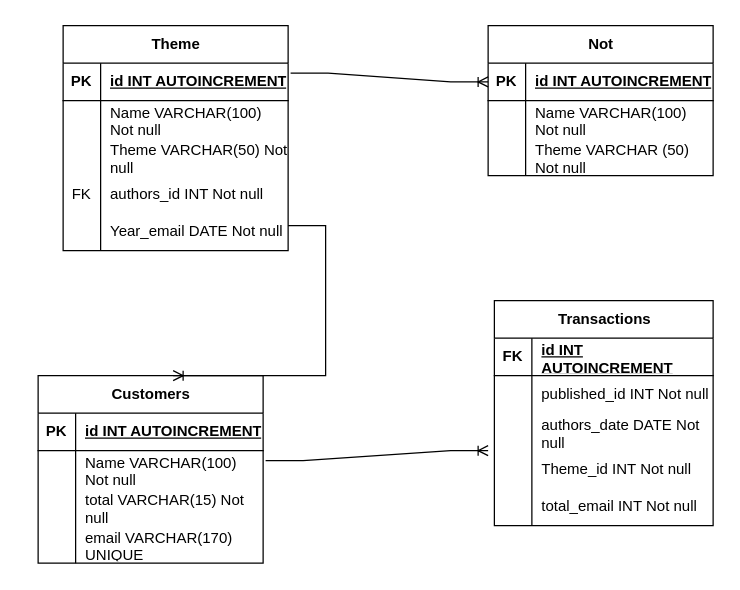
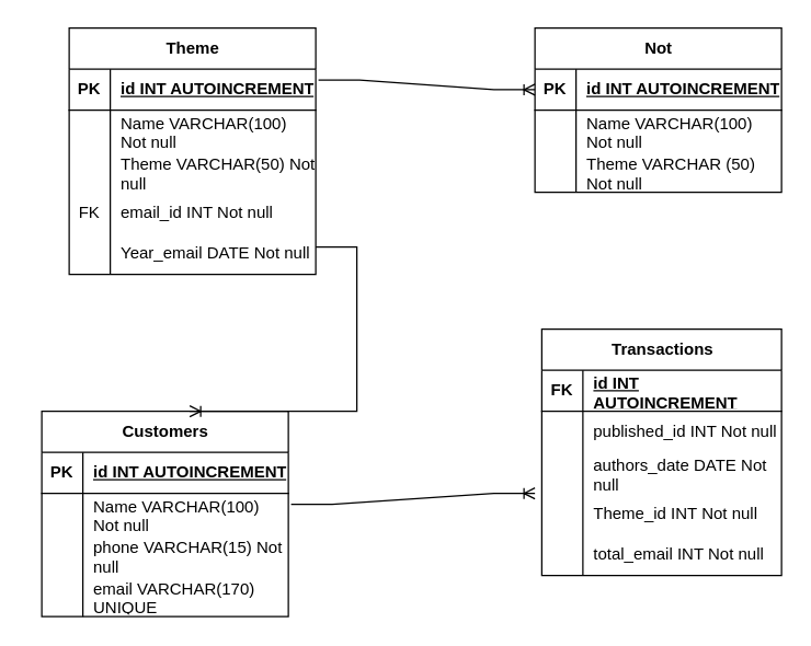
  <mxCell id="0" />
  <mxCell id="1" parent="0" />
  <mxCell id="2" value="Theme" style="shape=table;startSize=30;container=1;collapsible=1;childLayout=tableLayout;fixedRows=1;rowLines=0;fontStyle=1;align=center;resizeLast=1;html=1;" vertex="1" parent="1"><mxGeometry x="50" y="20" width="180" height="180" as="geometry" /></mxCell>
  <mxCell id="3" value="" style="shape=tableRow;horizontal=0;startSize=0;swimlaneHead=0;swimlaneBody=0;fillColor=none;collapsible=0;dropTarget=0;points=[[0,0.5],[1,0.5]];portConstraint=eastwest;top=0;left=0;right=0;bottom=1;" vertex="1" parent="2"><mxGeometry y="30" width="180" height="30" as="geometry" /></mxCell>
  <mxCell id="4" value="PK" style="shape=partialRectangle;connectable=0;fillColor=none;top=0;left=0;bottom=0;right=0;fontStyle=1;overflow=hidden;whiteSpace=wrap;html=1;" vertex="1" parent="3"><mxGeometry width="30" height="30" as="geometry"><mxRectangle width="30" height="30" as="alternateBounds" /></mxGeometry></mxCell>
  <mxCell id="5" value="id INT AUTOINCREMENT" style="shape=partialRectangle;connectable=0;fillColor=none;top=0;left=0;bottom=0;right=0;align=left;spacingLeft=6;fontStyle=5;overflow=hidden;whiteSpace=wrap;html=1;" vertex="1" parent="3"><mxGeometry x="30" width="150" height="30" as="geometry"><mxRectangle width="150" height="30" as="alternateBounds" /></mxGeometry></mxCell>
  <mxCell id="6" value="" style="shape=tableRow;horizontal=0;startSize=0;swimlaneHead=0;swimlaneBody=0;fillColor=none;collapsible=0;dropTarget=0;points=[[0,0.5],[1,0.5]];portConstraint=eastwest;top=0;left=0;right=0;bottom=0;" vertex="1" parent="2"><mxGeometry y="60" width="180" height="30" as="geometry" /></mxCell>
  <mxCell id="7" value="" style="shape=partialRectangle;connectable=0;fillColor=none;top=0;left=0;bottom=0;right=0;editable=1;overflow=hidden;whiteSpace=wrap;html=1;" vertex="1" parent="6"><mxGeometry width="30" height="30" as="geometry"><mxRectangle width="30" height="30" as="alternateBounds" /></mxGeometry></mxCell>
  <mxCell id="8" value="Name VARCHAR(100) Not null" style="shape=partialRectangle;connectable=0;fillColor=none;top=0;left=0;bottom=0;right=0;align=left;spacingLeft=6;overflow=hidden;whiteSpace=wrap;html=1;" vertex="1" parent="6"><mxGeometry x="30" width="150" height="30" as="geometry"><mxRectangle width="150" height="30" as="alternateBounds" /></mxGeometry></mxCell>
  <mxCell id="9" value="" style="shape=tableRow;horizontal=0;startSize=0;swimlaneHead=0;swimlaneBody=0;fillColor=none;collapsible=0;dropTarget=0;points=[[0,0.5],[1,0.5]];portConstraint=eastwest;top=0;left=0;right=0;bottom=0;" vertex="1" parent="2"><mxGeometry y="90" width="180" height="30" as="geometry" /></mxCell>
  <mxCell id="10" value="" style="shape=partialRectangle;connectable=0;fillColor=none;top=0;left=0;bottom=0;right=0;editable=1;overflow=hidden;whiteSpace=wrap;html=1;" vertex="1" parent="9"><mxGeometry width="30" height="30" as="geometry"><mxRectangle width="30" height="30" as="alternateBounds" /></mxGeometry></mxCell>
  <mxCell id="11" value="Theme VARCHAR(50) Not null" style="shape=partialRectangle;connectable=0;fillColor=none;top=0;left=0;bottom=0;right=0;align=left;spacingLeft=6;overflow=hidden;whiteSpace=wrap;html=1;" vertex="1" parent="9"><mxGeometry x="30" width="150" height="30" as="geometry"><mxRectangle width="150" height="30" as="alternateBounds" /></mxGeometry></mxCell>
  <mxCell id="12" value="" style="shape=tableRow;horizontal=0;startSize=0;swimlaneHead=0;swimlaneBody=0;fillColor=none;collapsible=0;dropTarget=0;points=[[0,0.5],[1,0.5]];portConstraint=eastwest;top=0;left=0;right=0;bottom=0;" vertex="1" parent="2"><mxGeometry y="120" width="180" height="30" as="geometry" /></mxCell>
  <mxCell id="13" value="FK" style="shape=partialRectangle;connectable=0;fillColor=none;top=0;left=0;bottom=0;right=0;editable=1;overflow=hidden;whiteSpace=wrap;html=1;" vertex="1" parent="12"><mxGeometry width="30" height="30" as="geometry"><mxRectangle width="30" height="30" as="alternateBounds" /></mxGeometry></mxCell>
- <mxCell id="14" value="authors_id INT Not null" style="shape=partialRectangle;connectable=0;fillColor=none;top=0;left=0;bottom=0;right=0;align=left;spacingLeft=6;overflow=hidden;whiteSpace=wrap;html=1;" vertex="1" parent="12"><mxGeometry x="30" width="150" height="30" as="geometry"><mxRectangle width="150" height="30" as="alternateBounds" /></mxGeometry></mxCell>
+ <mxCell id="14" value="email_id INT Not null" style="shape=partialRectangle;connectable=0;fillColor=none;top=0;left=0;bottom=0;right=0;align=left;spacingLeft=6;overflow=hidden;whiteSpace=wrap;html=1;" vertex="1" parent="12"><mxGeometry x="30" width="150" height="30" as="geometry"><mxRectangle width="150" height="30" as="alternateBounds" /></mxGeometry></mxCell>
  <mxCell id="15" value="" style="shape=tableRow;horizontal=0;startSize=0;swimlaneHead=0;swimlaneBody=0;fillColor=none;collapsible=0;dropTarget=0;points=[[0,0.5],[1,0.5]];portConstraint=eastwest;top=0;left=0;right=0;bottom=0;" vertex="1" parent="2"><mxGeometry y="150" width="180" height="30" as="geometry" /></mxCell>
  <mxCell id="16" value="" style="shape=partialRectangle;connectable=0;fillColor=none;top=0;left=0;bottom=0;right=0;editable=1;overflow=hidden;whiteSpace=wrap;html=1;" vertex="1" parent="15"><mxGeometry width="30" height="30" as="geometry"><mxRectangle width="30" height="30" as="alternateBounds" /></mxGeometry></mxCell>
  <mxCell id="17" value="Year_email DATE Not null&amp;nbsp;" style="shape=partialRectangle;connectable=0;fillColor=none;top=0;left=0;bottom=0;right=0;align=left;spacingLeft=6;overflow=hidden;whiteSpace=wrap;html=1;" vertex="1" parent="15"><mxGeometry x="30" width="150" height="30" as="geometry"><mxRectangle width="150" height="30" as="alternateBounds" /></mxGeometry></mxCell>
  <mxCell id="18" value="Customers" style="shape=table;startSize=30;container=1;collapsible=1;childLayout=tableLayout;fixedRows=1;rowLines=0;fontStyle=1;align=center;resizeLast=1;html=1;" vertex="1" parent="1"><mxGeometry x="30" y="300" width="180" height="150" as="geometry" /></mxCell>
  <mxCell id="19" value="" style="shape=tableRow;horizontal=0;startSize=0;swimlaneHead=0;swimlaneBody=0;fillColor=none;collapsible=0;dropTarget=0;points=[[0,0.5],[1,0.5]];portConstraint=eastwest;top=0;left=0;right=0;bottom=1;" vertex="1" parent="18"><mxGeometry y="30" width="180" height="30" as="geometry" /></mxCell>
  <mxCell id="20" value="PK" style="shape=partialRectangle;connectable=0;fillColor=none;top=0;left=0;bottom=0;right=0;fontStyle=1;overflow=hidden;whiteSpace=wrap;html=1;" vertex="1" parent="19"><mxGeometry width="30" height="30" as="geometry"><mxRectangle width="30" height="30" as="alternateBounds" /></mxGeometry></mxCell>
  <mxCell id="21" value="id INT AUTOINCREMENT" style="shape=partialRectangle;connectable=0;fillColor=none;top=0;left=0;bottom=0;right=0;align=left;spacingLeft=6;fontStyle=5;overflow=hidden;whiteSpace=wrap;html=1;" vertex="1" parent="19"><mxGeometry x="30" width="150" height="30" as="geometry"><mxRectangle width="150" height="30" as="alternateBounds" /></mxGeometry></mxCell>
  <mxCell id="22" value="" style="shape=tableRow;horizontal=0;startSize=0;swimlaneHead=0;swimlaneBody=0;fillColor=none;collapsible=0;dropTarget=0;points=[[0,0.5],[1,0.5]];portConstraint=eastwest;top=0;left=0;right=0;bottom=0;" vertex="1" parent="18"><mxGeometry y="60" width="180" height="30" as="geometry" /></mxCell>
  <mxCell id="23" value="" style="shape=partialRectangle;connectable=0;fillColor=none;top=0;left=0;bottom=0;right=0;editable=1;overflow=hidden;whiteSpace=wrap;html=1;" vertex="1" parent="22"><mxGeometry width="30" height="30" as="geometry"><mxRectangle width="30" height="30" as="alternateBounds" /></mxGeometry></mxCell>
  <mxCell id="24" value="Name VARCHAR(100) Not null" style="shape=partialRectangle;connectable=0;fillColor=none;top=0;left=0;bottom=0;right=0;align=left;spacingLeft=6;overflow=hidden;whiteSpace=wrap;html=1;" vertex="1" parent="22"><mxGeometry x="30" width="150" height="30" as="geometry"><mxRectangle width="150" height="30" as="alternateBounds" /></mxGeometry></mxCell>
  <mxCell id="25" value="" style="shape=tableRow;horizontal=0;startSize=0;swimlaneHead=0;swimlaneBody=0;fillColor=none;collapsible=0;dropTarget=0;points=[[0,0.5],[1,0.5]];portConstraint=eastwest;top=0;left=0;right=0;bottom=0;" vertex="1" parent="18"><mxGeometry y="90" width="180" height="30" as="geometry" /></mxCell>
  <mxCell id="26" value="" style="shape=partialRectangle;connectable=0;fillColor=none;top=0;left=0;bottom=0;right=0;editable=1;overflow=hidden;whiteSpace=wrap;html=1;" vertex="1" parent="25"><mxGeometry width="30" height="30" as="geometry"><mxRectangle width="30" height="30" as="alternateBounds" /></mxGeometry></mxCell>
- <mxCell id="27" value="total VARCHAR(15) Not null" style="shape=partialRectangle;connectable=0;fillColor=none;top=0;left=0;bottom=0;right=0;align=left;spacingLeft=6;overflow=hidden;whiteSpace=wrap;html=1;" vertex="1" parent="25"><mxGeometry x="30" width="150" height="30" as="geometry"><mxRectangle width="150" height="30" as="alternateBounds" /></mxGeometry></mxCell>
+ <mxCell id="27" value="phone VARCHAR(15) Not null" style="shape=partialRectangle;connectable=0;fillColor=none;top=0;left=0;bottom=0;right=0;align=left;spacingLeft=6;overflow=hidden;whiteSpace=wrap;html=1;" vertex="1" parent="25"><mxGeometry x="30" width="150" height="30" as="geometry"><mxRectangle width="150" height="30" as="alternateBounds" /></mxGeometry></mxCell>
  <mxCell id="28" value="" style="shape=tableRow;horizontal=0;startSize=0;swimlaneHead=0;swimlaneBody=0;fillColor=none;collapsible=0;dropTarget=0;points=[[0,0.5],[1,0.5]];portConstraint=eastwest;top=0;left=0;right=0;bottom=0;" vertex="1" parent="18"><mxGeometry y="120" width="180" height="30" as="geometry" /></mxCell>
  <mxCell id="29" value="" style="shape=partialRectangle;connectable=0;fillColor=none;top=0;left=0;bottom=0;right=0;editable=1;overflow=hidden;whiteSpace=wrap;html=1;" vertex="1" parent="28"><mxGeometry width="30" height="30" as="geometry"><mxRectangle width="30" height="30" as="alternateBounds" /></mxGeometry></mxCell>
  <mxCell id="30" value="email VARCHAR(170) UNIQUE" style="shape=partialRectangle;connectable=0;fillColor=none;top=0;left=0;bottom=0;right=0;align=left;spacingLeft=6;overflow=hidden;whiteSpace=wrap;html=1;" vertex="1" parent="28"><mxGeometry x="30" width="150" height="30" as="geometry"><mxRectangle width="150" height="30" as="alternateBounds" /></mxGeometry></mxCell>
  <mxCell id="31" value="Not" style="shape=table;startSize=30;container=1;collapsible=1;childLayout=tableLayout;fixedRows=1;rowLines=0;fontStyle=1;align=center;resizeLast=1;html=1;" vertex="1" parent="1"><mxGeometry x="390" y="20" width="180" height="120" as="geometry" /></mxCell>
  <mxCell id="32" value="" style="shape=tableRow;horizontal=0;startSize=0;swimlaneHead=0;swimlaneBody=0;fillColor=none;collapsible=0;dropTarget=0;points=[[0,0.5],[1,0.5]];portConstraint=eastwest;top=0;left=0;right=0;bottom=1;" vertex="1" parent="31"><mxGeometry y="30" width="180" height="30" as="geometry" /></mxCell>
  <mxCell id="33" value="PK" style="shape=partialRectangle;connectable=0;fillColor=none;top=0;left=0;bottom=0;right=0;fontStyle=1;overflow=hidden;whiteSpace=wrap;html=1;" vertex="1" parent="32"><mxGeometry width="30" height="30" as="geometry"><mxRectangle width="30" height="30" as="alternateBounds" /></mxGeometry></mxCell>
  <mxCell id="34" value="id INT AUTOINCREMENT" style="shape=partialRectangle;connectable=0;fillColor=none;top=0;left=0;bottom=0;right=0;align=left;spacingLeft=6;fontStyle=5;overflow=hidden;whiteSpace=wrap;html=1;" vertex="1" parent="32"><mxGeometry x="30" width="150" height="30" as="geometry"><mxRectangle width="150" height="30" as="alternateBounds" /></mxGeometry></mxCell>
  <mxCell id="35" value="" style="shape=tableRow;horizontal=0;startSize=0;swimlaneHead=0;swimlaneBody=0;fillColor=none;collapsible=0;dropTarget=0;points=[[0,0.5],[1,0.5]];portConstraint=eastwest;top=0;left=0;right=0;bottom=0;" vertex="1" parent="31"><mxGeometry y="60" width="180" height="30" as="geometry" /></mxCell>
  <mxCell id="36" value="" style="shape=partialRectangle;connectable=0;fillColor=none;top=0;left=0;bottom=0;right=0;editable=1;overflow=hidden;whiteSpace=wrap;html=1;" vertex="1" parent="35"><mxGeometry width="30" height="30" as="geometry"><mxRectangle width="30" height="30" as="alternateBounds" /></mxGeometry></mxCell>
  <mxCell id="37" value="Name VARCHAR(100) Not null" style="shape=partialRectangle;connectable=0;fillColor=none;top=0;left=0;bottom=0;right=0;align=left;spacingLeft=6;overflow=hidden;whiteSpace=wrap;html=1;" vertex="1" parent="35"><mxGeometry x="30" width="150" height="30" as="geometry"><mxRectangle width="150" height="30" as="alternateBounds" /></mxGeometry></mxCell>
  <mxCell id="38" value="" style="shape=tableRow;horizontal=0;startSize=0;swimlaneHead=0;swimlaneBody=0;fillColor=none;collapsible=0;dropTarget=0;points=[[0,0.5],[1,0.5]];portConstraint=eastwest;top=0;left=0;right=0;bottom=0;" vertex="1" parent="31"><mxGeometry y="90" width="180" height="30" as="geometry" /></mxCell>
  <mxCell id="39" value="" style="shape=partialRectangle;connectable=0;fillColor=none;top=0;left=0;bottom=0;right=0;editable=1;overflow=hidden;whiteSpace=wrap;html=1;" vertex="1" parent="38"><mxGeometry width="30" height="30" as="geometry"><mxRectangle width="30" height="30" as="alternateBounds" /></mxGeometry></mxCell>
  <mxCell id="40" value="Theme VARCHAR (50) Not null" style="shape=partialRectangle;connectable=0;fillColor=none;top=0;left=0;bottom=0;right=0;align=left;spacingLeft=6;overflow=hidden;whiteSpace=wrap;html=1;" vertex="1" parent="38"><mxGeometry x="30" width="150" height="30" as="geometry"><mxRectangle width="150" height="30" as="alternateBounds" /></mxGeometry></mxCell>
  <mxCell id="41" value="Transactions" style="shape=table;startSize=30;container=1;collapsible=1;childLayout=tableLayout;fixedRows=1;rowLines=0;fontStyle=1;align=center;resizeLast=1;html=1;" vertex="1" parent="1"><mxGeometry x="395" y="240" width="175" height="180" as="geometry" /></mxCell>
  <mxCell id="42" value="" style="shape=tableRow;horizontal=0;startSize=0;swimlaneHead=0;swimlaneBody=0;fillColor=none;collapsible=0;dropTarget=0;points=[[0,0.5],[1,0.5]];portConstraint=eastwest;top=0;left=0;right=0;bottom=1;" vertex="1" parent="41"><mxGeometry y="30" width="175" height="30" as="geometry" /></mxCell>
  <mxCell id="43" value="FK" style="shape=partialRectangle;connectable=0;fillColor=none;top=0;left=0;bottom=0;right=0;fontStyle=1;overflow=hidden;whiteSpace=wrap;html=1;" vertex="1" parent="42"><mxGeometry width="30" height="30" as="geometry"><mxRectangle width="30" height="30" as="alternateBounds" /></mxGeometry></mxCell>
  <mxCell id="44" value="id INT AUTOINCREMENT" style="shape=partialRectangle;connectable=0;fillColor=none;top=0;left=0;bottom=0;right=0;align=left;spacingLeft=6;fontStyle=5;overflow=hidden;whiteSpace=wrap;html=1;" vertex="1" parent="42"><mxGeometry x="30" width="145" height="30" as="geometry"><mxRectangle width="145" height="30" as="alternateBounds" /></mxGeometry></mxCell>
  <mxCell id="45" value="" style="shape=tableRow;horizontal=0;startSize=0;swimlaneHead=0;swimlaneBody=0;fillColor=none;collapsible=0;dropTarget=0;points=[[0,0.5],[1,0.5]];portConstraint=eastwest;top=0;left=0;right=0;bottom=0;" vertex="1" parent="41"><mxGeometry y="60" width="175" height="30" as="geometry" /></mxCell>
  <mxCell id="46" value="" style="shape=partialRectangle;connectable=0;fillColor=none;top=0;left=0;bottom=0;right=0;editable=1;overflow=hidden;whiteSpace=wrap;html=1;" vertex="1" parent="45"><mxGeometry width="30" height="30" as="geometry"><mxRectangle width="30" height="30" as="alternateBounds" /></mxGeometry></mxCell>
  <mxCell id="47" value="published_id INT Not null" style="shape=partialRectangle;connectable=0;fillColor=none;top=0;left=0;bottom=0;right=0;align=left;spacingLeft=6;overflow=hidden;whiteSpace=wrap;html=1;" vertex="1" parent="45"><mxGeometry x="30" width="145" height="30" as="geometry"><mxRectangle width="145" height="30" as="alternateBounds" /></mxGeometry></mxCell>
  <mxCell id="48" value="" style="shape=tableRow;horizontal=0;startSize=0;swimlaneHead=0;swimlaneBody=0;fillColor=none;collapsible=0;dropTarget=0;points=[[0,0.5],[1,0.5]];portConstraint=eastwest;top=0;left=0;right=0;bottom=0;" vertex="1" parent="41"><mxGeometry y="90" width="175" height="30" as="geometry" /></mxCell>
  <mxCell id="49" value="" style="shape=partialRectangle;connectable=0;fillColor=none;top=0;left=0;bottom=0;right=0;editable=1;overflow=hidden;whiteSpace=wrap;html=1;" vertex="1" parent="48"><mxGeometry width="30" height="30" as="geometry"><mxRectangle width="30" height="30" as="alternateBounds" /></mxGeometry></mxCell>
  <mxCell id="50" value="authors_date DATE Not null" style="shape=partialRectangle;connectable=0;fillColor=none;top=0;left=0;bottom=0;right=0;align=left;spacingLeft=6;overflow=hidden;whiteSpace=wrap;html=1;" vertex="1" parent="48"><mxGeometry x="30" width="145" height="30" as="geometry"><mxRectangle width="145" height="30" as="alternateBounds" /></mxGeometry></mxCell>
  <mxCell id="51" value="" style="shape=tableRow;horizontal=0;startSize=0;swimlaneHead=0;swimlaneBody=0;fillColor=none;collapsible=0;dropTarget=0;points=[[0,0.5],[1,0.5]];portConstraint=eastwest;top=0;left=0;right=0;bottom=0;" vertex="1" parent="41"><mxGeometry y="120" width="175" height="30" as="geometry" /></mxCell>
  <mxCell id="52" value="" style="shape=partialRectangle;connectable=0;fillColor=none;top=0;left=0;bottom=0;right=0;editable=1;overflow=hidden;whiteSpace=wrap;html=1;" vertex="1" parent="51"><mxGeometry width="30" height="30" as="geometry"><mxRectangle width="30" height="30" as="alternateBounds" /></mxGeometry></mxCell>
  <mxCell id="53" value="Theme_id INT Not null" style="shape=partialRectangle;connectable=0;fillColor=none;top=0;left=0;bottom=0;right=0;align=left;spacingLeft=6;overflow=hidden;whiteSpace=wrap;html=1;" vertex="1" parent="51"><mxGeometry x="30" width="145" height="30" as="geometry"><mxRectangle width="145" height="30" as="alternateBounds" /></mxGeometry></mxCell>
  <mxCell id="54" value="" style="shape=tableRow;horizontal=0;startSize=0;swimlaneHead=0;swimlaneBody=0;fillColor=none;collapsible=0;dropTarget=0;points=[[0,0.5],[1,0.5]];portConstraint=eastwest;top=0;left=0;right=0;bottom=0;" vertex="1" parent="41"><mxGeometry y="150" width="175" height="30" as="geometry" /></mxCell>
  <mxCell id="55" value="" style="shape=partialRectangle;connectable=0;fillColor=none;top=0;left=0;bottom=0;right=0;editable=1;overflow=hidden;whiteSpace=wrap;html=1;" vertex="1" parent="54"><mxGeometry width="30" height="30" as="geometry"><mxRectangle width="30" height="30" as="alternateBounds" /></mxGeometry></mxCell>
  <mxCell id="56" value="total_email INT Not null" style="shape=partialRectangle;connectable=0;fillColor=none;top=0;left=0;bottom=0;right=0;align=left;spacingLeft=6;overflow=hidden;whiteSpace=wrap;html=1;" vertex="1" parent="54"><mxGeometry x="30" width="145" height="30" as="geometry"><mxRectangle width="145" height="30" as="alternateBounds" /></mxGeometry></mxCell>
  <mxCell id="57" value="" style="edgeStyle=entityRelationEdgeStyle;fontSize=12;html=1;endArrow=ERoneToMany;rounded=0;exitX=1.011;exitY=0.267;exitDx=0;exitDy=0;exitPerimeter=0;" edge="1" parent="1" source="22"><mxGeometry width="100" height="100" relative="1" as="geometry"><mxPoint x="365" y="370" as="sourcePoint" /><mxPoint x="390" y="360" as="targetPoint" /><Array as="points"><mxPoint x="360" y="365" /><mxPoint x="365" y="370" /><mxPoint x="360" y="365" /></Array></mxGeometry></mxCell>
  <mxCell id="58" value="" style="edgeStyle=entityRelationEdgeStyle;fontSize=12;html=1;endArrow=ERoneToMany;rounded=0;exitX=1.011;exitY=0.267;exitDx=0;exitDy=0;exitPerimeter=0;entryX=0;entryY=0.5;entryDx=0;entryDy=0;" edge="1" parent="1" source="3" target="32"><mxGeometry width="100" height="100" relative="1" as="geometry"><mxPoint x="260" y="140" as="sourcePoint" /><mxPoint x="360" y="40" as="targetPoint" /></mxGeometry></mxCell>
  <mxCell id="59" value="" style="edgeStyle=entityRelationEdgeStyle;fontSize=12;html=1;endArrow=ERoneToMany;rounded=0;entryX=0.6;entryY=0;entryDx=0;entryDy=0;entryPerimeter=0;" edge="1" parent="1" target="18"><mxGeometry width="100" height="100" relative="1" as="geometry"><mxPoint x="230" y="180" as="sourcePoint" /><mxPoint x="120" y="295" as="targetPoint" /><Array as="points"><mxPoint x="20" y="245" /><mxPoint x="140" y="245" /></Array></mxGeometry></mxCell>
